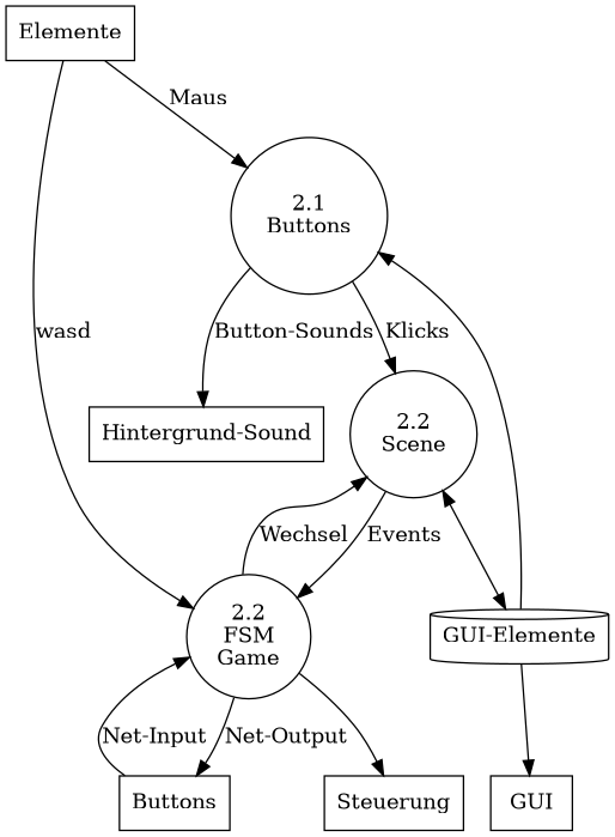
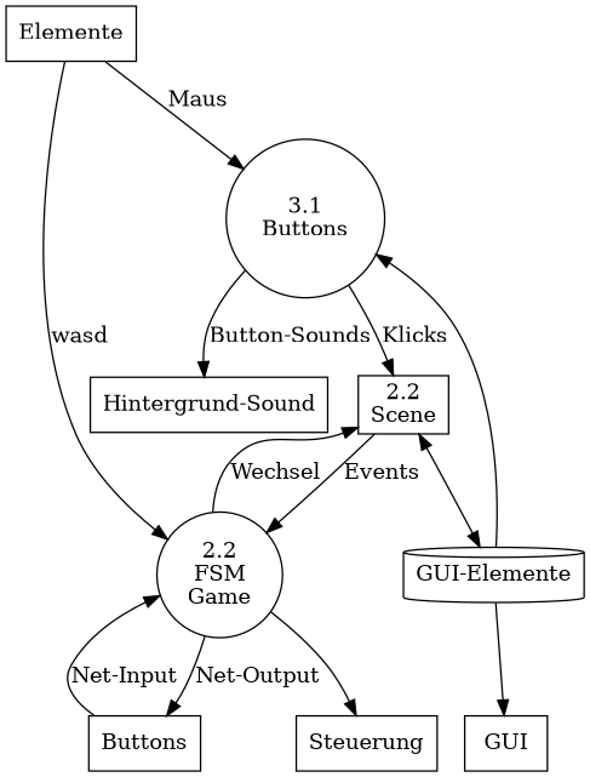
  digraph {
    node [shape=rectangle]
    n1 [label=Elemente]
-   n2 [label="2.1\nButtons" shape=circle]
+   n2 [label="3.1\nButtons" shape=circle]
    n3 [label="2.2\nFSM\nGame" shape=circle]
    n4 [label="Hintergrund-Sound"]
-   n5 [label="2.2\nScene" shape=circle]
+   n5 [label="2.2\nScene" shape=box]
    n6 [label=Buttons]
    n7 [label=Steuerung]
    n8 [label=GUI]
    n9 [label="GUI-Elemente" shape=cylinder]
    n1 -> n2 [label=Maus]
    n1 -> n3 [label=wasd]
    n2 -> n4 [label="Button-Sounds"]
    n2 -> n5 [label=Klicks]
    n3 -> n5 [label=Wechsel]
    n3 -> n6 [label="Net-Output"]
    n3 -> n7
    n5 -> n3 [label=Events]
    n5 -> n9 [dir=both]
    n6 -> n3 [label="Net-Input"]
    n9 -> n2
    n9 -> n8
  }
